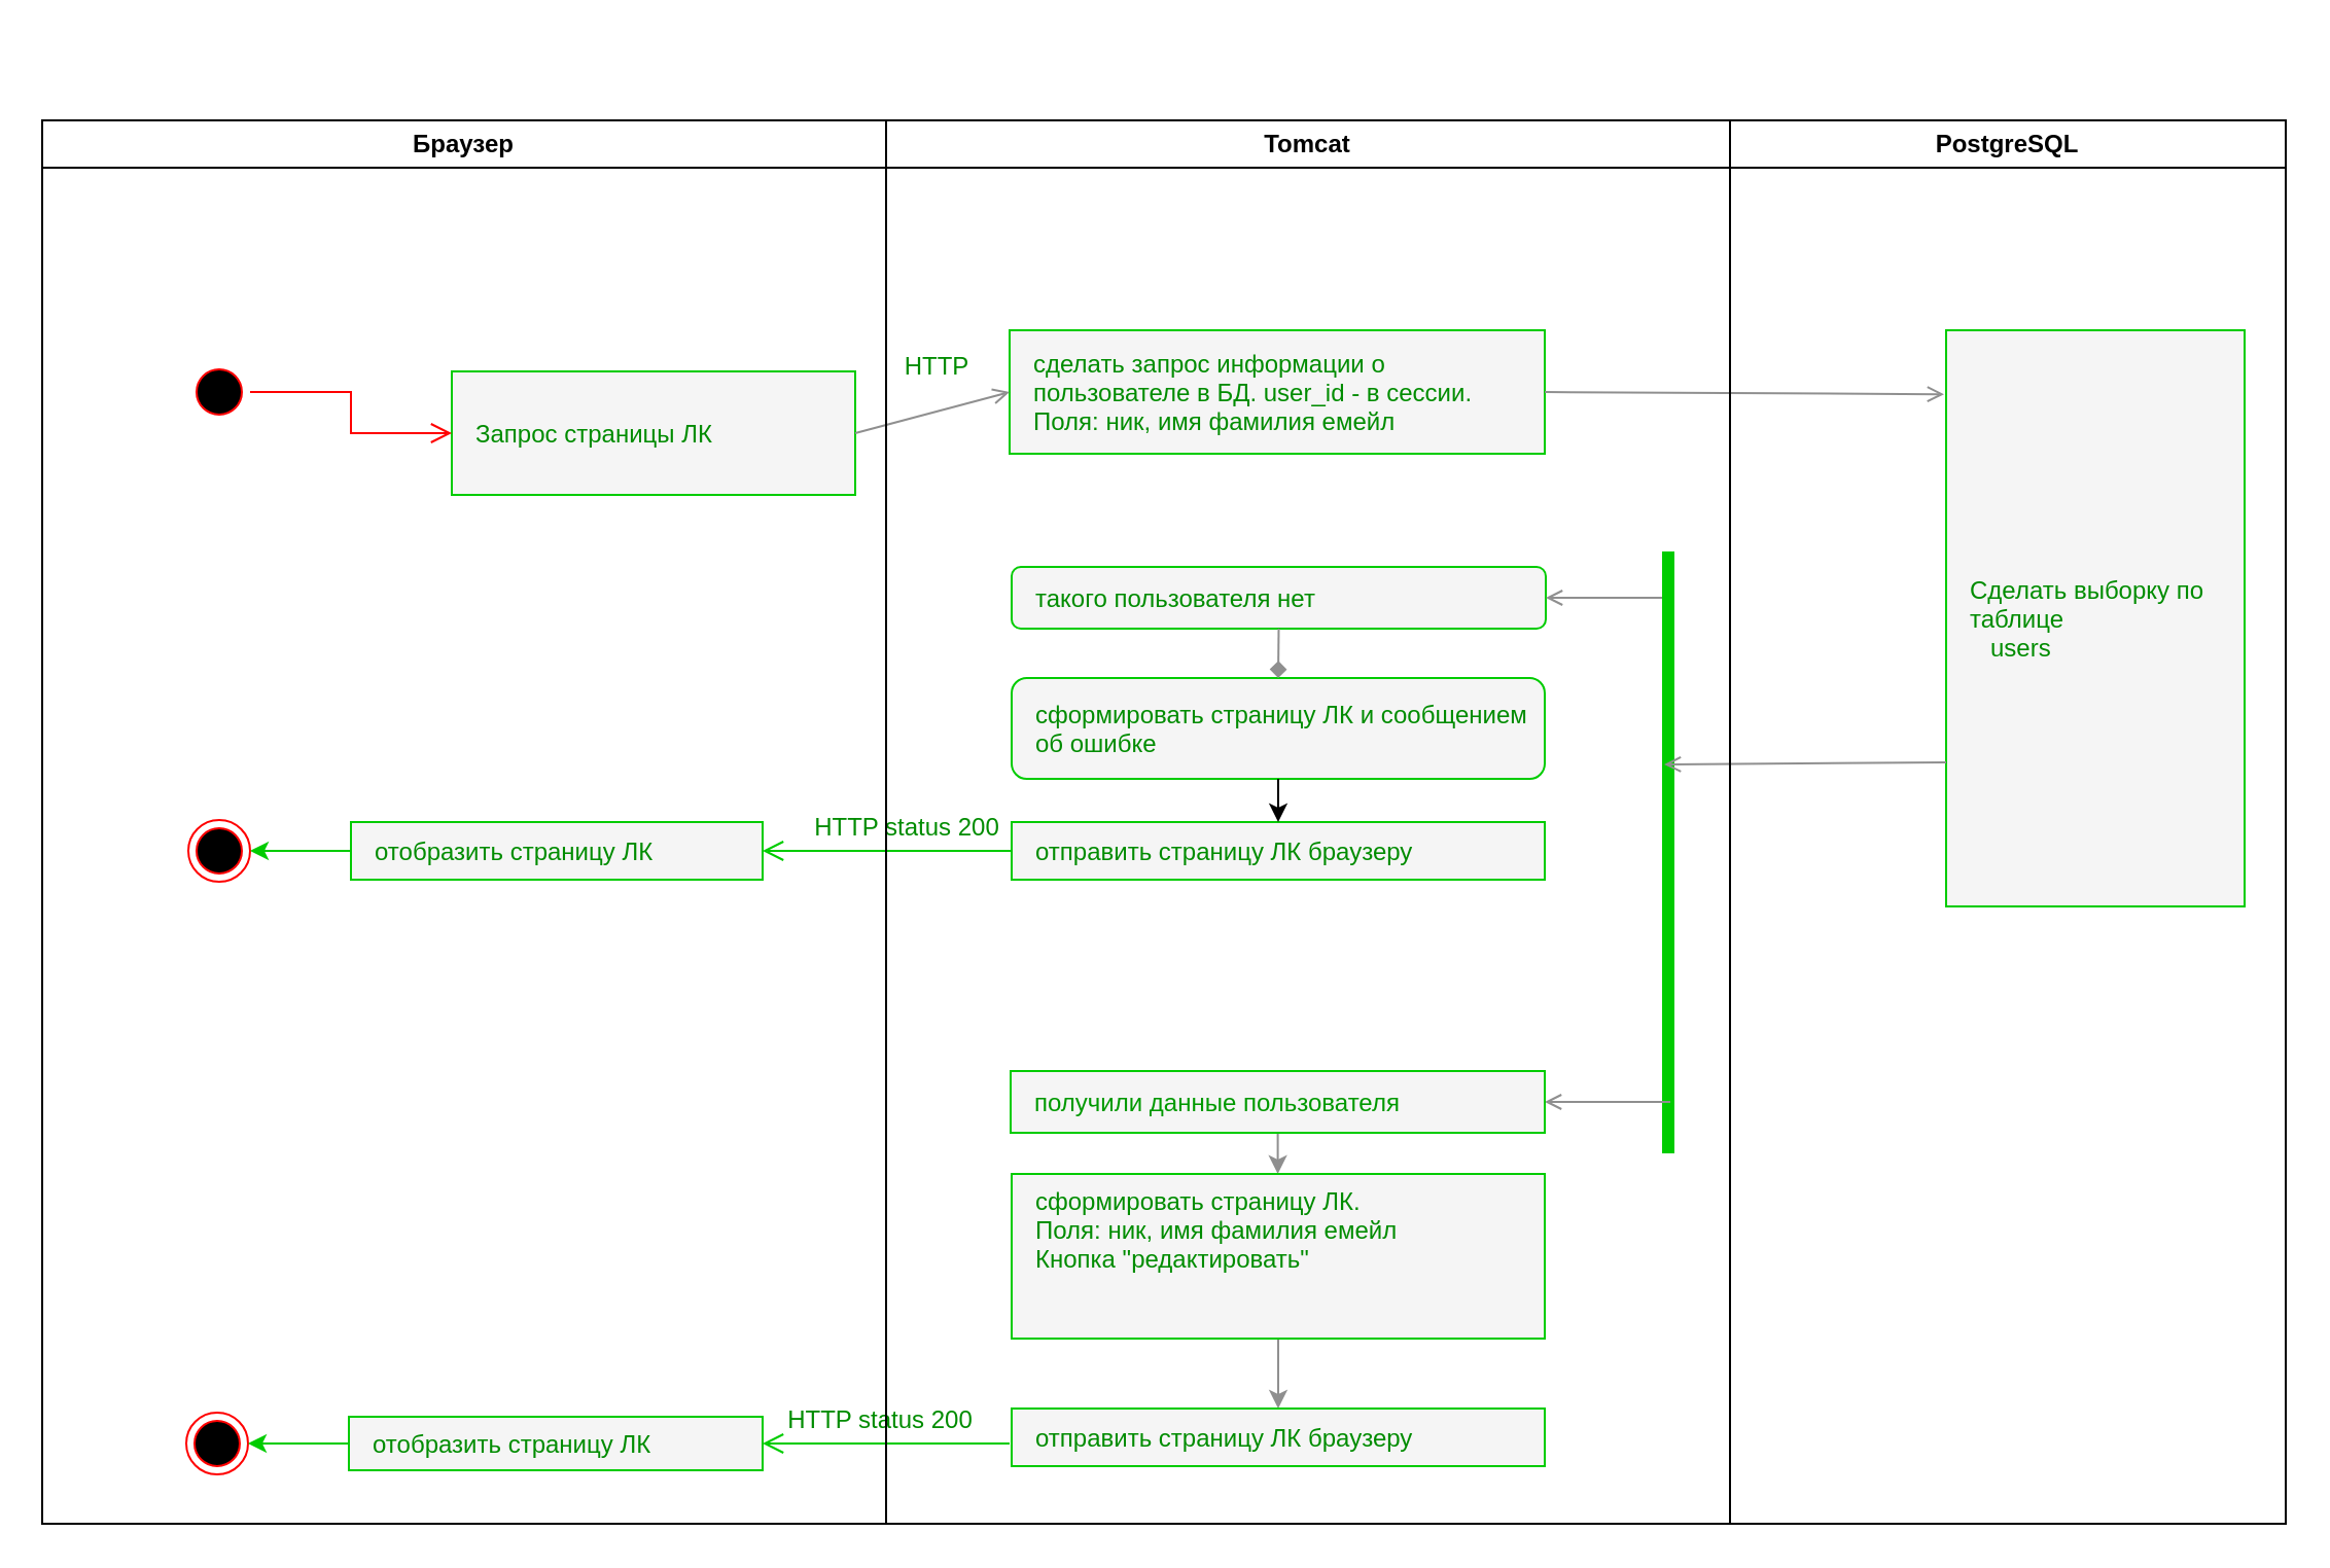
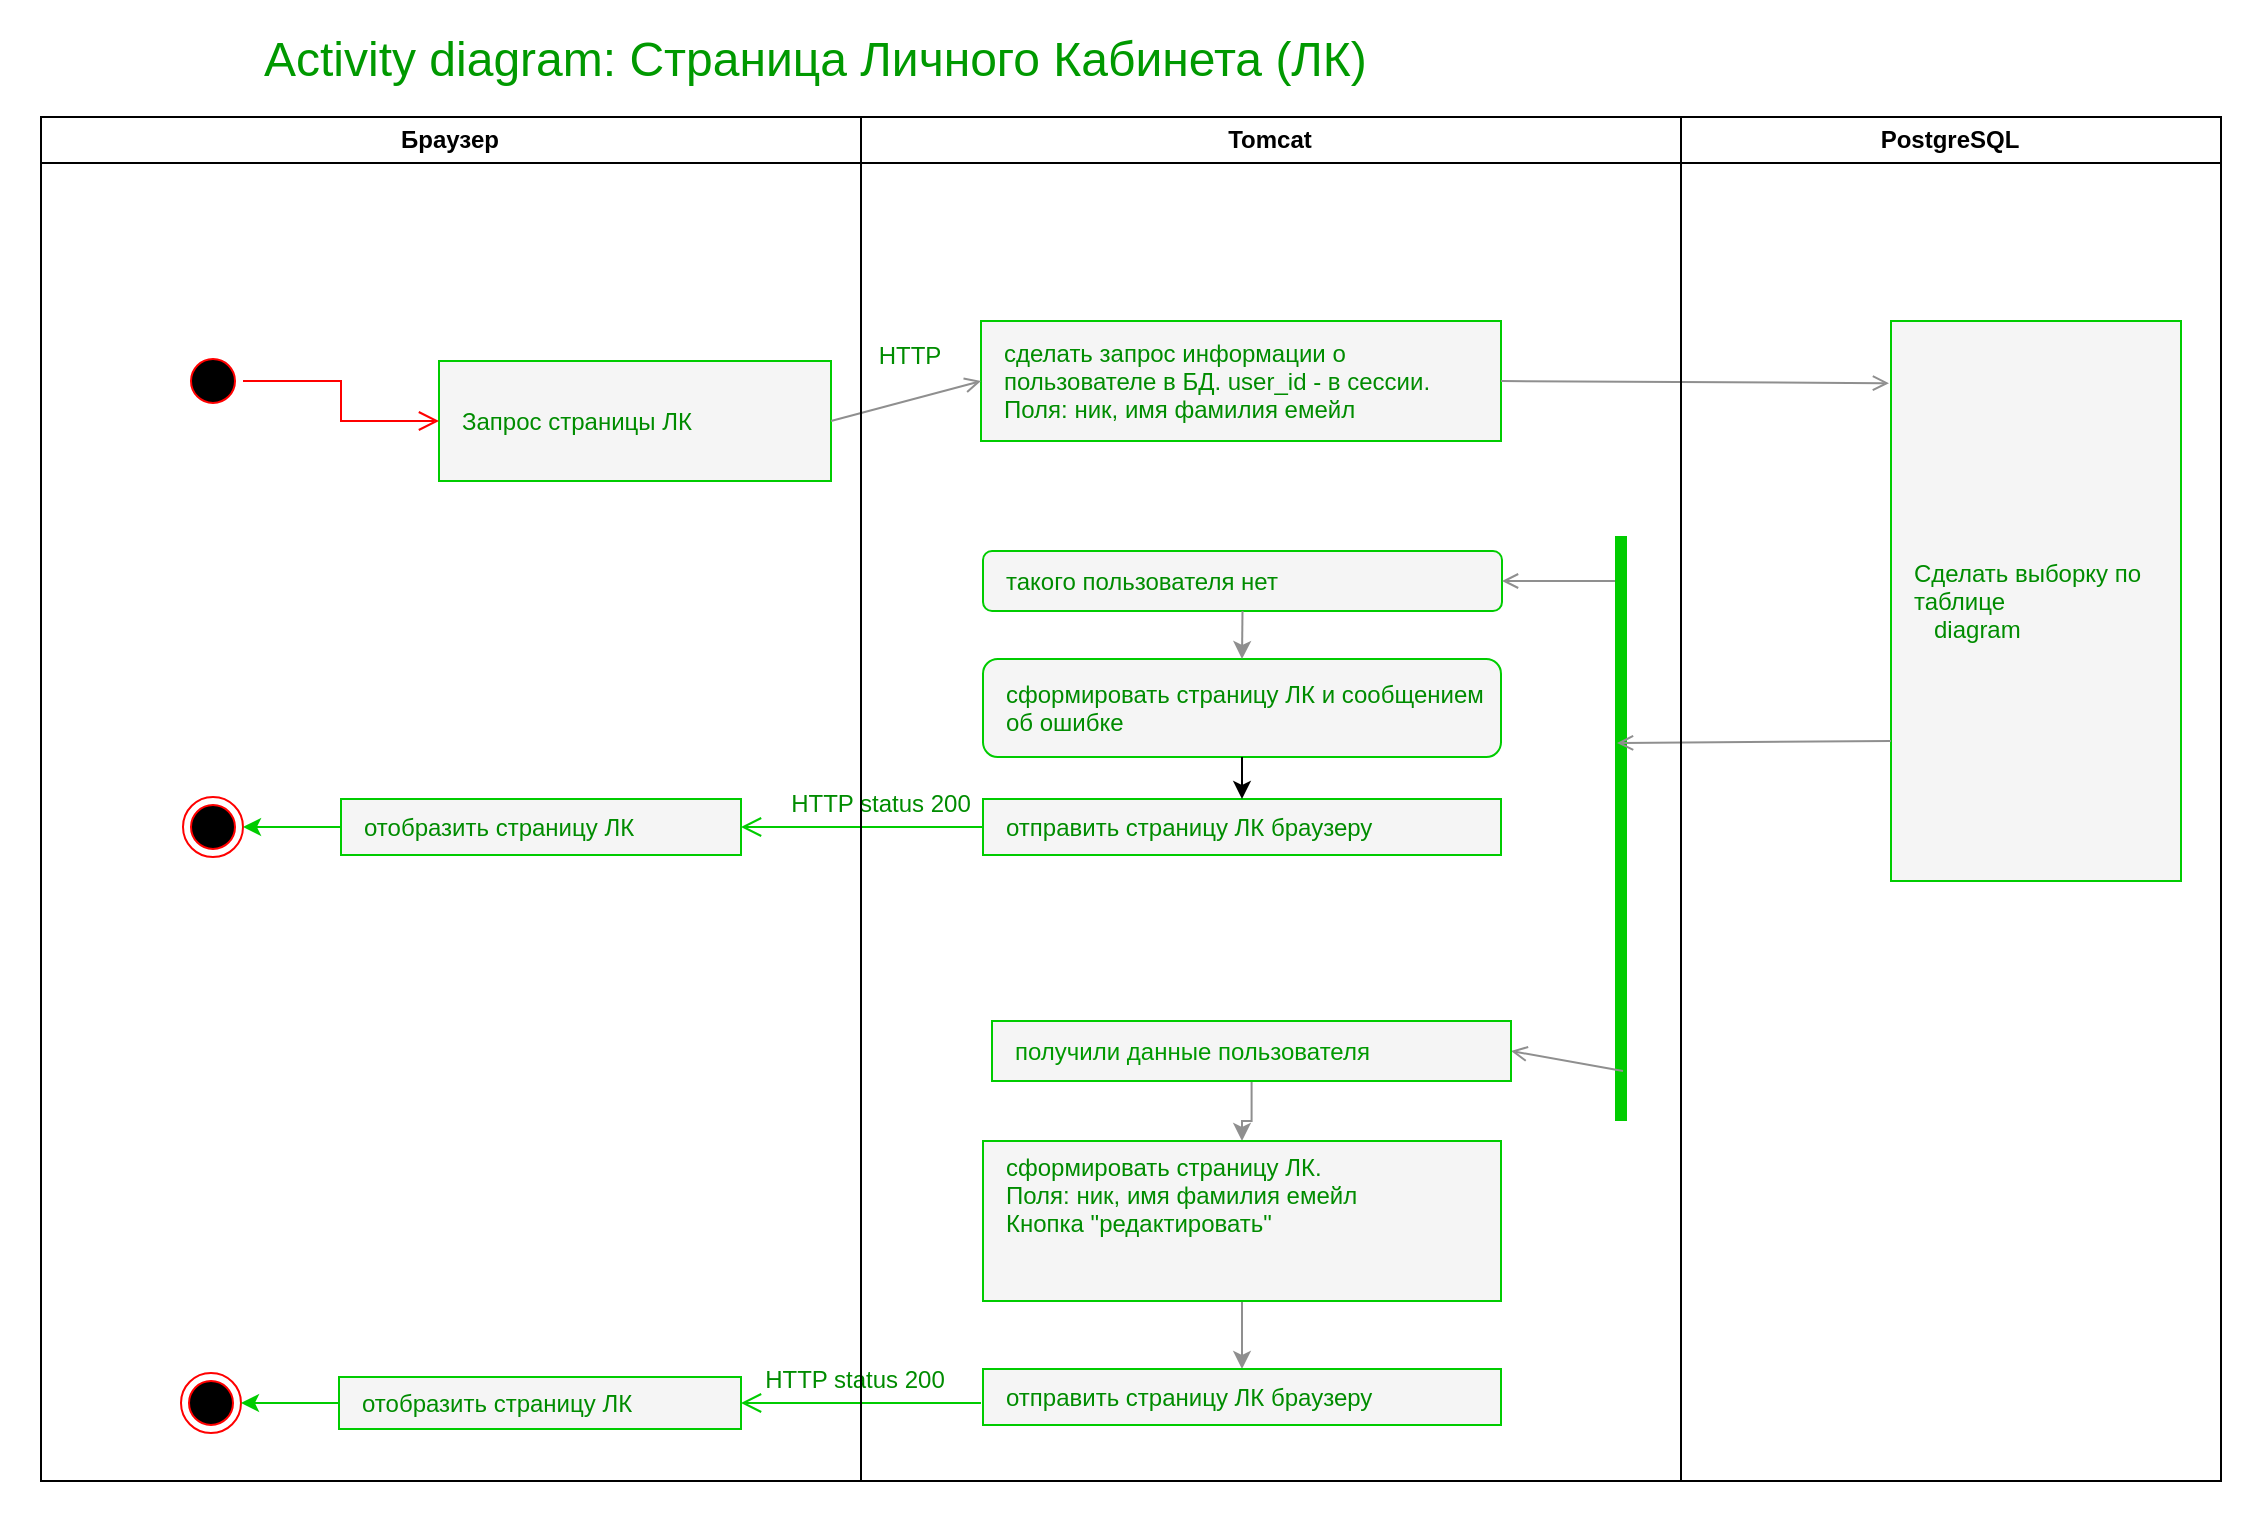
  <mxCell id="0" />
  <mxCell id="1" parent="0" />
  <mxCell id="2" value="такого пользователя нет" style="align=left;spacingLeft=10;fillColor=#f5f5f5;strokeColor=#00CC00;fontColor=#008C00;container=0;rounded=1;" parent="1" vertex="1"><mxGeometry x="491" y="275" width="259.5" height="30" as="geometry" /></mxCell>
  <mxCell id="3" value="сделать запрос информации о &#10;пользователе в БД. user_id - в сессии.&#10;Поля: ник, имя фамилия емейл" style="align=left;spacingLeft=10;fillColor=#f5f5f5;strokeColor=#00CC00;fontColor=#008C00;container=0;" parent="1" vertex="1"><mxGeometry x="490" y="160" width="260" height="60" as="geometry" /></mxCell>
- <mxCell id="4" value="Сделать выборку по &#10;таблице&#10;   users" style="align=left;spacingLeft=10;fillColor=#f5f5f5;strokeColor=#00CC00;fontColor=#008C00;container=0;" parent="1" vertex="1"><mxGeometry x="945" y="160" width="145" height="280" as="geometry" /></mxCell>
+ <mxCell id="4" value="Сделать выборку по &#10;таблице&#10;   diagram" style="align=left;spacingLeft=10;fillColor=#f5f5f5;strokeColor=#00CC00;fontColor=#008C00;container=0;" parent="1" vertex="1"><mxGeometry x="945" y="160" width="145" height="280" as="geometry" /></mxCell>
  <mxCell id="5" value="Запрос страницы ЛК" style="align=left;spacingLeft=10;fillColor=#f5f5f5;strokeColor=#00CC00;fontColor=#008C00;container=0;" parent="1" vertex="1"><mxGeometry x="219" y="180" width="196" height="60" as="geometry" /></mxCell>
  <mxCell id="6" value="" style="edgeStyle=elbowEdgeStyle;elbow=horizontal;verticalAlign=bottom;endArrow=open;endSize=8;strokeColor=#FF0000;endFill=1;rounded=0" parent="1" source="10" target="5" edge="1"><mxGeometry x="300" y="191" as="geometry"><mxPoint x="285" y="191" as="targetPoint" /></mxGeometry></mxCell>
  <mxCell id="7" value="" style="endArrow=open;endFill=1;rounded=0;exitX=1;exitY=0.5;exitDx=0;exitDy=0;fontColor=#00CC00;strokeWidth=1;strokeColor=#8F8F8F;" parent="1" source="5" edge="1"><mxGeometry x="520" y="374" as="geometry"><mxPoint x="490" y="190" as="targetPoint" /></mxGeometry></mxCell>
  <mxCell id="8" value="HTTP status 200" style="text;html=1;fillColor=none;align=center;verticalAlign=middle;whiteSpace=wrap;rounded=0;fontColor=#008C00;container=0;" parent="1" vertex="1"><mxGeometry x="380" y="392" width="121" height="20" as="geometry" /></mxCell>
  <mxCell id="9" value="" style="endArrow=open;endFill=1;rounded=0;fontColor=#00CC00;strokeWidth=1;exitX=1;exitY=0.5;exitDx=0;exitDy=0;entryX=-0.007;entryY=0.111;entryDx=0;entryDy=0;entryPerimeter=0;strokeColor=#8F8F8F;" parent="1" source="3" target="4" edge="1"><mxGeometry x="530" y="384" as="geometry"><mxPoint x="945" y="189" as="targetPoint" /><mxPoint x="895" y="189" as="sourcePoint" /></mxGeometry></mxCell>
  <mxCell id="10" value="" style="ellipse;shape=startState;fillColor=#000000;strokeColor=#ff0000;container=0;" parent="1" vertex="1"><mxGeometry x="91" y="175" width="30" height="30" as="geometry" /></mxCell>
  <mxCell id="11" value="отправить страницу ЛК браузеру" style="align=left;spacingLeft=10;fillColor=#f5f5f5;strokeColor=#00CC00;fontColor=#008C00;container=0;" parent="1" vertex="1"><mxGeometry x="491" y="399" width="259" height="28" as="geometry" /></mxCell>
  <mxCell id="12" value="" style="endArrow=open;endFill=1;rounded=0;fontColor=#00CC00;strokeWidth=1;entryX=1;entryY=0.5;entryDx=0;entryDy=0;strokeColor=#8F8F8F;" parent="1" target="2" edge="1"><mxGeometry x="362" y="159" as="geometry"><mxPoint x="822" y="305" as="targetPoint" /><mxPoint x="811" y="290" as="sourcePoint" /></mxGeometry></mxCell>
  <mxCell id="13" value="" style="ellipse;shape=endState;fillColor=#000000;strokeColor=#ff0000;container=0;" parent="1" vertex="1"><mxGeometry x="91" y="398" width="30" height="30" as="geometry" /></mxCell>
  <mxCell id="14" value="" style="edgeStyle=elbowEdgeStyle;elbow=horizontal;verticalAlign=bottom;endArrow=open;endSize=8;endFill=1;rounded=0;exitX=0;exitY=0.5;exitDx=0;exitDy=0;strokeColor=#00CC00;entryX=1;entryY=0.5;entryDx=0;entryDy=0;" parent="1" source="11" target="23" edge="1"><mxGeometry x="130" y="25" as="geometry"><mxPoint x="420" y="413" as="targetPoint" /><mxPoint x="42" y="308" as="sourcePoint" /></mxGeometry></mxCell>
  <mxCell id="15" value="" style="shape=line;strokeWidth=6;rotation=90;strokeColor=#00CC00;" parent="1" vertex="1"><mxGeometry x="663.75" y="406.25" width="292.5" height="15" as="geometry" /></mxCell>
  <mxCell id="16" value="" style="endArrow=open;endFill=1;rounded=0;fontColor=#00CC00;strokeWidth=1;exitX=0;exitY=0.75;exitDx=0;exitDy=0;strokeColor=#8F8F8F;entryX=0.354;entryY=0.633;entryDx=0;entryDy=0;entryPerimeter=0;" parent="1" source="4" target="15" edge="1"><mxGeometry x="372" y="169" as="geometry"><mxPoint x="880" y="370" as="targetPoint" /><mxPoint x="905" y="300.08" as="sourcePoint" /></mxGeometry></mxCell>
  <mxCell id="17" value="" style="edgeStyle=orthogonalEdgeStyle;rounded=0;orthogonalLoop=1;jettySize=auto;html=1;strokeColor=#8F8F8F;" parent="1" source="34" target="19" edge="1"><mxGeometry relative="1" as="geometry" /></mxCell>
  <mxCell id="18" value="" style="edgeStyle=orthogonalEdgeStyle;rounded=0;orthogonalLoop=1;jettySize=auto;html=1;strokeColor=#8F8F8F;strokeWidth=1;fontColor=#D90000;" parent="1" source="19" target="21" edge="1"><mxGeometry relative="1" as="geometry" /></mxCell>
  <mxCell id="19" value="сформировать страницу ЛК.&#10;Поля: ник, имя фамилия емейл&#10;Кнопка &quot;редактировать&quot;" style="align=left;spacingLeft=10;fillColor=#f5f5f5;strokeColor=#00CC00;fontColor=#008C00;container=0;verticalAlign=top;" parent="1" vertex="1"><mxGeometry x="491" y="570" width="259" height="80" as="geometry" /></mxCell>
  <mxCell id="20" value="" style="endArrow=open;endFill=1;rounded=0;fontColor=#00CC00;strokeWidth=1;entryX=1;entryY=0.5;entryDx=0;entryDy=0;strokeColor=#8F8F8F;" parent="1" target="34" edge="1"><mxGeometry x="362" y="314" as="geometry"><mxPoint x="822" y="460" as="targetPoint" /><mxPoint x="811" y="535" as="sourcePoint" /></mxGeometry></mxCell>
  <mxCell id="21" value="отправить страницу ЛК браузеру" style="align=left;spacingLeft=10;fillColor=#f5f5f5;strokeColor=#00CC00;fontColor=#008C00;container=0;" parent="1" vertex="1"><mxGeometry x="491" y="684" width="259" height="28" as="geometry" /></mxCell>
+ <mxCell id="22" value="Activity diagram: Страница Личного Кабинета (ЛК)" style="text;html=1;strokeColor=none;fillColor=none;align=left;verticalAlign=middle;whiteSpace=wrap;rounded=0;fontSize=24;fontColor=#009900;" parent="1" vertex="1"><mxGeometry x="130" y="20" width="890" height="20" as="geometry" /></mxCell>
  <mxCell id="23" value="отобразить страницу ЛК" style="align=left;spacingLeft=10;fillColor=#f5f5f5;strokeColor=#00CC00;fontColor=#008C00;container=0;" parent="1" vertex="1"><mxGeometry x="170" y="399" width="200" height="28" as="geometry" /></mxCell>
  <mxCell id="24" value="" style="endArrow=classic;html=1;strokeColor=#00CC00;strokeWidth=1;fontSize=24;fontColor=#009900;entryX=1;entryY=0.5;entryDx=0;entryDy=0;exitX=0;exitY=0.5;exitDx=0;exitDy=0;" parent="1" source="23" target="13" edge="1"><mxGeometry width="50" height="50" relative="1" as="geometry"><mxPoint x="590" y="499" as="sourcePoint" /><mxPoint x="640" y="449" as="targetPoint" /></mxGeometry></mxCell>
  <mxCell id="25" value="HTTP status 200" style="text;html=1;fillColor=none;align=center;verticalAlign=middle;whiteSpace=wrap;rounded=0;fontColor=#008C00;container=0;" parent="1" vertex="1"><mxGeometry x="367" y="680" width="121" height="20" as="geometry" /></mxCell>
  <mxCell id="26" value="" style="ellipse;shape=endState;fillColor=#000000;strokeColor=#ff0000;container=0;" parent="1" vertex="1"><mxGeometry x="90" y="686" width="30" height="30" as="geometry" /></mxCell>
  <mxCell id="27" value="" style="edgeStyle=elbowEdgeStyle;elbow=horizontal;verticalAlign=bottom;endArrow=open;endSize=8;endFill=1;rounded=0;exitX=0;exitY=0.5;exitDx=0;exitDy=0;strokeColor=#00CC00;entryX=1;entryY=0.5;entryDx=0;entryDy=0;" parent="1" target="28" edge="1"><mxGeometry x="129" y="313" as="geometry"><mxPoint x="419" y="701" as="targetPoint" /><mxPoint x="490" y="701" as="sourcePoint" /></mxGeometry></mxCell>
  <mxCell id="28" value="отобразить страницу ЛК" style="align=left;spacingLeft=10;fillColor=#f5f5f5;strokeColor=#00CC00;fontColor=#008C00;container=0;" parent="1" vertex="1"><mxGeometry x="169" y="688" width="201" height="26" as="geometry" /></mxCell>
  <mxCell id="29" value="" style="endArrow=classic;html=1;strokeColor=#00CC00;strokeWidth=1;fontSize=24;fontColor=#009900;entryX=1;entryY=0.5;entryDx=0;entryDy=0;exitX=0;exitY=0.5;exitDx=0;exitDy=0;" parent="1" source="28" target="26" edge="1"><mxGeometry width="50" height="50" relative="1" as="geometry"><mxPoint x="589" y="787" as="sourcePoint" /><mxPoint x="639" y="737" as="targetPoint" /></mxGeometry></mxCell>
  <mxCell id="30" value="Браузер" style="swimlane;whiteSpace=wrap" parent="1" vertex="1"><mxGeometry x="20" y="58" width="410" height="682" as="geometry" /></mxCell>
  <mxCell id="31" value="HTTP" style="text;html=1;fillColor=none;align=center;verticalAlign=middle;whiteSpace=wrap;rounded=0;fontColor=#008C00;container=0;" parent="1" vertex="1"><mxGeometry x="430" y="168" width="50" height="20" as="geometry" /></mxCell>
  <mxCell id="32" value="Tomcat" style="swimlane;whiteSpace=wrap" parent="1" vertex="1"><mxGeometry x="430" y="58" width="410" height="682" as="geometry" /></mxCell>
  <mxCell id="33" value="сформировать страницу ЛК и сообщением &#10;об ошибке" style="align=left;spacingLeft=10;fillColor=#f5f5f5;strokeColor=#00CC00;fontColor=#008C00;container=0;rounded=1;" parent="32" vertex="1"><mxGeometry x="61" y="271" width="259" height="49" as="geometry" /></mxCell>
- <mxCell id="34" value="получили данные пользователя" style="align=left;spacingLeft=10;fillColor=#f5f5f5;strokeColor=#00CC00;container=0;fontColor=#009900;" parent="32" vertex="1"><mxGeometry x="60.5" y="462" width="259.5" height="30" as="geometry" /></mxCell>
+ <mxCell id="34" value="получили данные пользователя" style="align=left;spacingLeft=10;fillColor=#f5f5f5;strokeColor=#00CC00;container=0;fontColor=#009900;" parent="32" vertex="1"><mxGeometry x="65.5" y="452" width="259.5" height="30" as="geometry" /></mxCell>
  <mxCell id="35" value="PostgreSQL" style="swimlane;whiteSpace=wrap" parent="1" vertex="1"><mxGeometry x="840" y="58" width="270" height="682" as="geometry" /></mxCell>
- <mxCell id="36" value="" style="edgeStyle=orthogonalEdgeStyle;rounded=0;orthogonalLoop=1;jettySize=auto;html=1;strokeColor=#8F8F8F;entryX=0.5;entryY=0;entryDx=0;entryDy=0;exitX=0.5;exitY=1;exitDx=0;exitDy=0;endArrow=diamond;" parent="1" source="2" target="33" edge="1"><mxGeometry relative="1" as="geometry"><mxPoint x="640.8" y="480" as="sourcePoint" /><mxPoint x="640.5" y="515" as="targetPoint" /></mxGeometry></mxCell>
+ <mxCell id="36" value="" style="edgeStyle=orthogonalEdgeStyle;rounded=0;orthogonalLoop=1;jettySize=auto;html=1;strokeColor=#8F8F8F;entryX=0.5;entryY=0;entryDx=0;entryDy=0;exitX=0.5;exitY=1;exitDx=0;exitDy=0;" parent="1" source="2" target="33" edge="1"><mxGeometry relative="1" as="geometry"><mxPoint x="640.8" y="480" as="sourcePoint" /><mxPoint x="640.5" y="515" as="targetPoint" /></mxGeometry></mxCell>
  <mxCell id="37" value="" style="endArrow=classic;html=1;exitX=0.5;exitY=1;exitDx=0;exitDy=0;" parent="1" source="33" target="11" edge="1"><mxGeometry width="50" height="50" relative="1" as="geometry"><mxPoint x="670" y="330" as="sourcePoint" /><mxPoint x="720" y="280" as="targetPoint" /></mxGeometry></mxCell>
